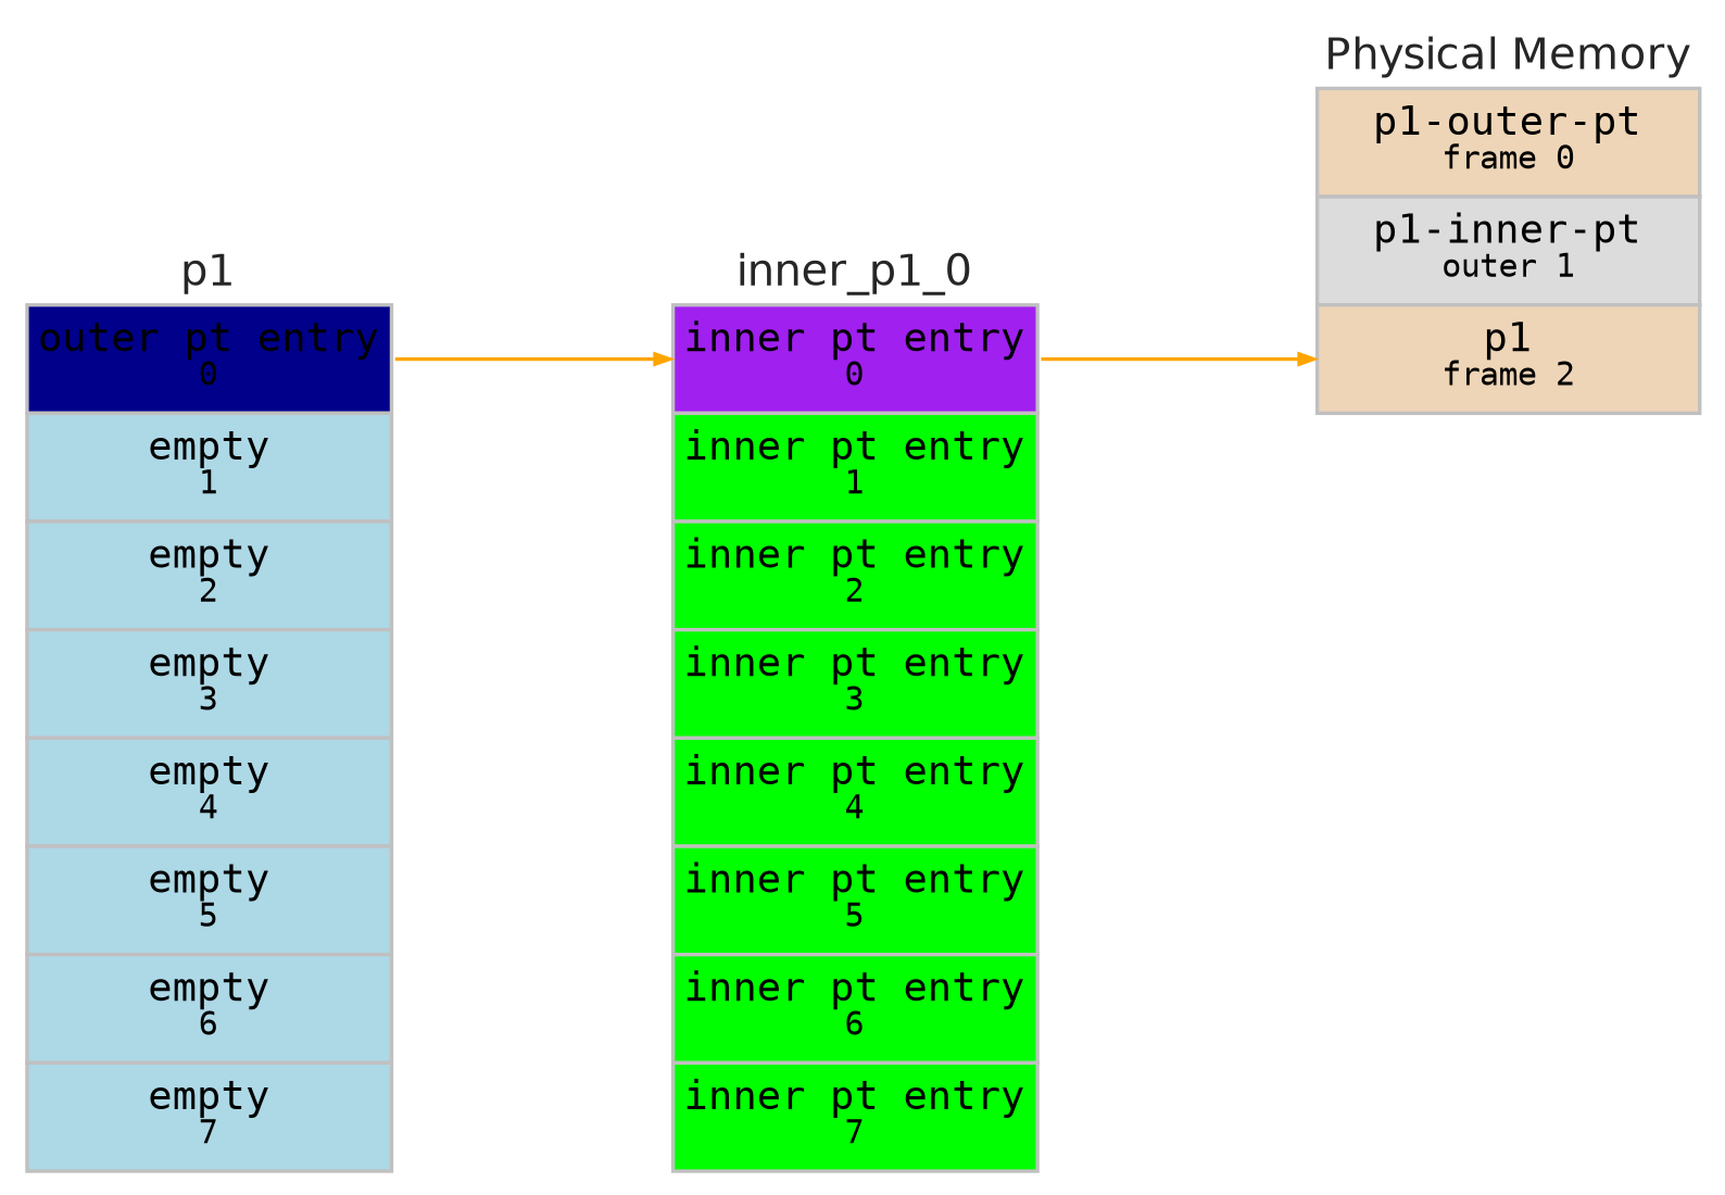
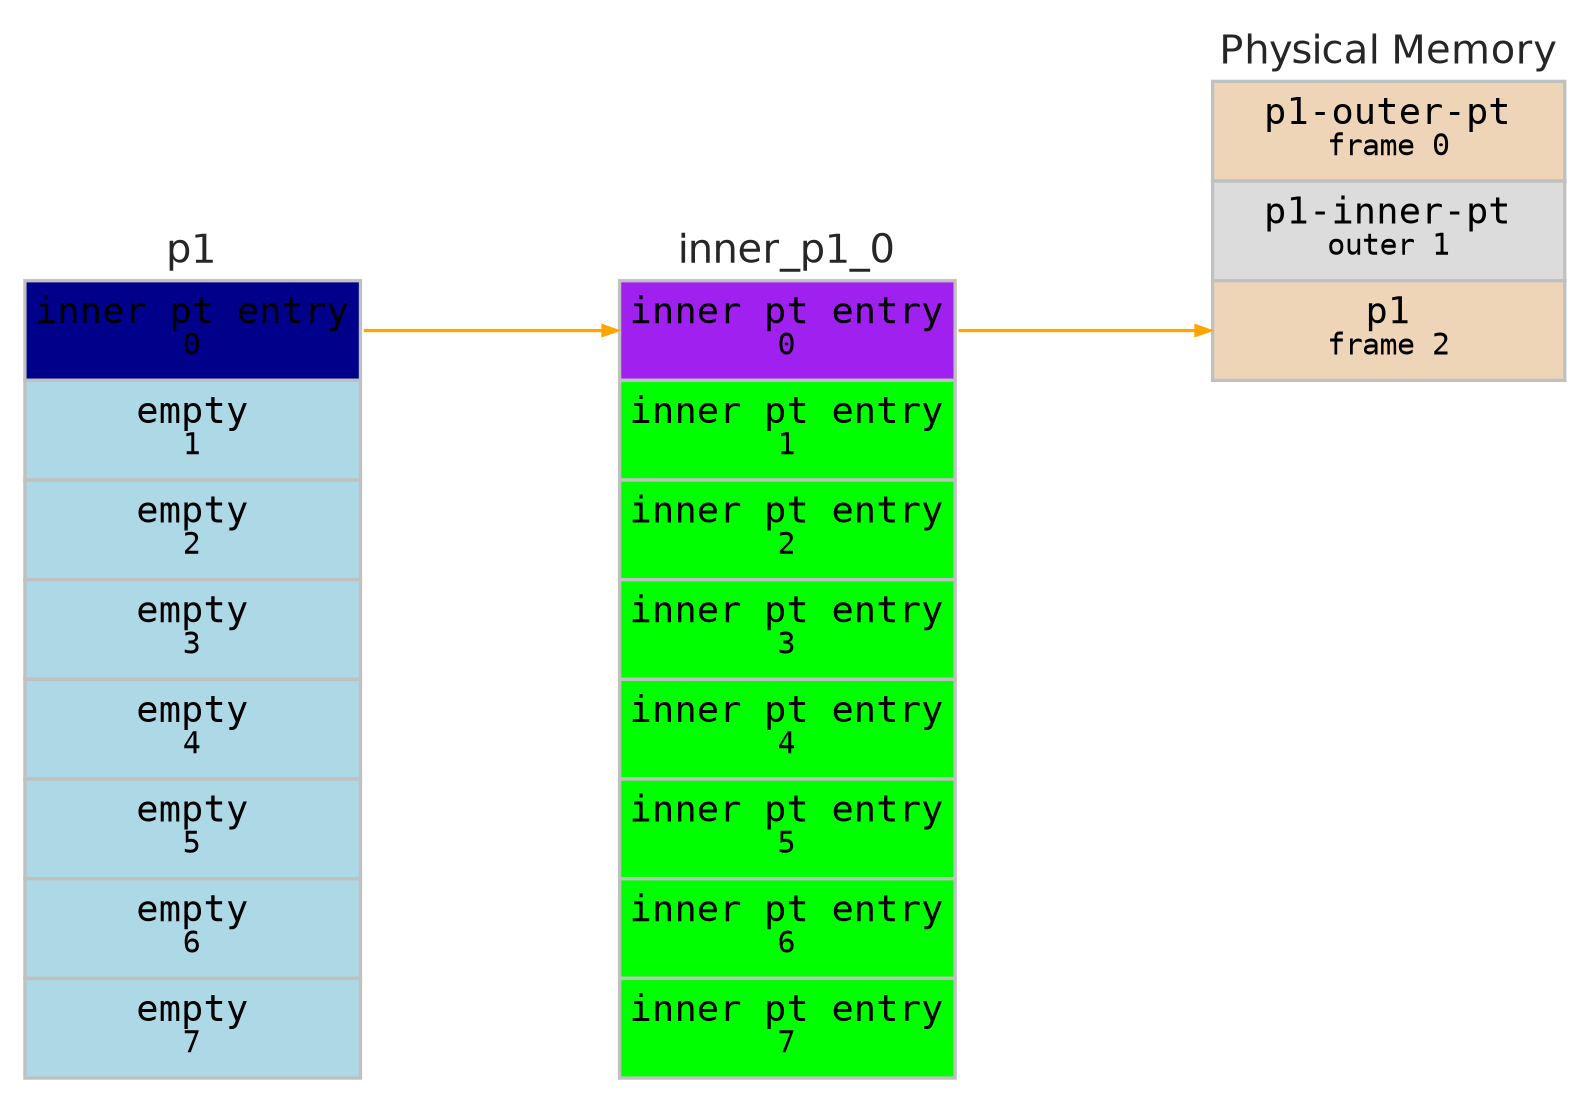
  digraph {
    fontname="DejaVu Sans Mono"
    rankdir=LR
    ranksep=1.0
    node [fontname="DejaVu Sans Mono" fontsize=8 margin="0.04 0.04" shape=none]
    edge [arrowsize=0.4 color=orange fontname="DejaVu Sans Mono" headclip=true tailclip=true tailport=0]
    n1 [label=<<table border="0.1" cellborder="1" cellspacing="0"><TR><TD border="0.0" ><font face="helvetica" color="grey15" point-size="12">Physical Memory</font></TD></TR><tr><td align="text" color="grey" bgcolor="bisque2" height="30" port="0"><font point-size="11">p1-outer-pt</font><br></br><font point-size="9">frame 0</font></td></tr><tr><td align="text" color="grey" bgcolor="gainsboro" height="30" port="1"><font point-size="11">p1-inner-pt</font><br></br><font point-size="9">outer 1</font></td></tr><tr><td align="text" color="grey" bgcolor="bisque2" height="30" port="2"><font point-size="11">p1</font><br></br><font point-size="9">frame 2</font></td></tr></table>> width=0.8]
    n2 [label=<<table border="0.1" cellborder="1" cellspacing="0"><TR><TD border="0.0" ><font face="helvetica" color="grey15" point-size="12">inner_p1_0</font></TD></TR><tr><td align="text" color="grey" bgcolor="purple" height="30" port="0"><font point-size="11">inner pt entry</font><br></br><font point-size="9">0</font></td></tr><tr><td align="text" color="grey" bgcolor="green" height="30" port="1"><font point-size="11">inner pt entry</font><br></br><font point-size="9">1</font></td></tr><tr><td align="text" color="grey" bgcolor="green" height="30" port="2"><font point-size="11">inner pt entry</font><br></br><font point-size="9">2</font></td></tr><tr><td align="text" color="grey" bgcolor="green" height="30" port="3"><font point-size="11">inner pt entry</font><br></br><font point-size="9">3</font></td></tr><tr><td align="text" color="grey" bgcolor="green" height="30" port="4"><font point-size="11">inner pt entry</font><br></br><font point-size="9">4</font></td></tr><tr><td align="text" color="grey" bgcolor="green" height="30" port="5"><font point-size="11">inner pt entry</font><br></br><font point-size="9">5</font></td></tr><tr><td align="text" color="grey" bgcolor="green" height="30" port="6"><font point-size="11">inner pt entry</font><br></br><font point-size="9">6</font></td></tr><tr><td align="text" color="grey" bgcolor="green" height="30" port="7"><font point-size="11">inner pt entry</font><br></br><font point-size="9">7</font></td></tr></table>> width=0.8]
-   n3 [label=<<table border="0.1" cellborder="1" cellspacing="0"><TR><TD border="0.0" ><font face="helvetica" color="grey15" point-size="12">p1</font></TD></TR><tr><td align="text" color="grey" bgcolor="darkblue" height="30" port="0"><font point-size="11">outer pt entry</font><br></br><font point-size="9">0</font></td></tr><tr><td align="text" color="grey" bgcolor="lightblue" height="30" port="1"><font point-size="11">empty</font><br></br><font point-size="9">1</font></td></tr><tr><td align="text" color="grey" bgcolor="lightblue" height="30" port="2"><font point-size="11">empty</font><br></br><font point-size="9">2</font></td></tr><tr><td align="text" color="grey" bgcolor="lightblue" height="30" port="3"><font point-size="11">empty</font><br></br><font point-size="9">3</font></td></tr><tr><td align="text" color="grey" bgcolor="lightblue" height="30" port="4"><font point-size="11">empty</font><br></br><font point-size="9">4</font></td></tr><tr><td align="text" color="grey" bgcolor="lightblue" height="30" port="5"><font point-size="11">empty</font><br></br><font point-size="9">5</font></td></tr><tr><td align="text" color="grey" bgcolor="lightblue" height="30" port="6"><font point-size="11">empty</font><br></br><font point-size="9">6</font></td></tr><tr><td align="text" color="grey" bgcolor="lightblue" height="30" port="7"><font point-size="11">empty</font><br></br><font point-size="9">7</font></td></tr></table>> width=0.8]
+   n3 [label=<<table border="0.1" cellborder="1" cellspacing="0"><TR><TD border="0.0" ><font face="helvetica" color="grey15" point-size="12">p1</font></TD></TR><tr><td align="text" color="grey" bgcolor="darkblue" height="30" port="0"><font point-size="11">inner pt entry</font><br></br><font point-size="9">0</font></td></tr><tr><td align="text" color="grey" bgcolor="lightblue" height="30" port="1"><font point-size="11">empty</font><br></br><font point-size="9">1</font></td></tr><tr><td align="text" color="grey" bgcolor="lightblue" height="30" port="2"><font point-size="11">empty</font><br></br><font point-size="9">2</font></td></tr><tr><td align="text" color="grey" bgcolor="lightblue" height="30" port="3"><font point-size="11">empty</font><br></br><font point-size="9">3</font></td></tr><tr><td align="text" color="grey" bgcolor="lightblue" height="30" port="4"><font point-size="11">empty</font><br></br><font point-size="9">4</font></td></tr><tr><td align="text" color="grey" bgcolor="lightblue" height="30" port="5"><font point-size="11">empty</font><br></br><font point-size="9">5</font></td></tr><tr><td align="text" color="grey" bgcolor="lightblue" height="30" port="6"><font point-size="11">empty</font><br></br><font point-size="9">6</font></td></tr><tr><td align="text" color="grey" bgcolor="lightblue" height="30" port="7"><font point-size="11">empty</font><br></br><font point-size="9">7</font></td></tr></table>> width=0.8]
    subgraph sub_1 {
      rank=middle
      n1
    }
    subgraph sub_2 {
      rank=middle
      n2
    }
    subgraph sub_3 {
      rank=middle
      n3
    }
    n2 -> n1 [headport=2]
    n3 -> n2 [headport=0]
  }
